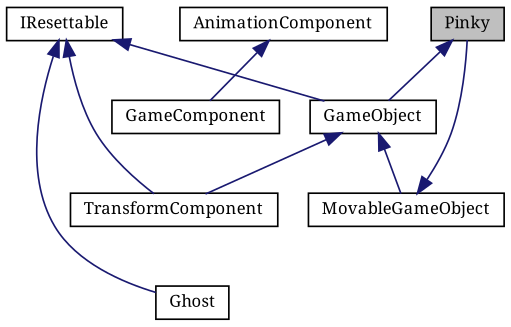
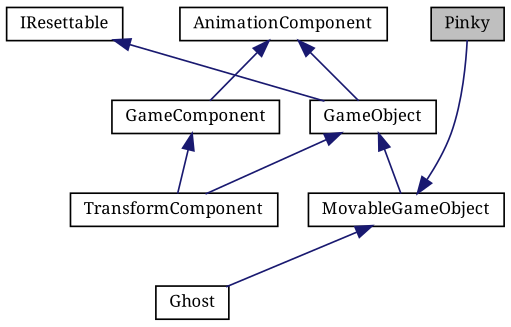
  digraph {
    fontname="Noto Serif"
    node [color=black fillcolor=white fontname="Noto Serif" fontsize=10 shape=record style=filled]
    edge [color=midnightblue dir=back fontname="Noto Serif" fontsize=10 labelfontname=Helvetica labelfontsize=10 style=solid]
    n1 [fillcolor=grey75 fontcolor=black height=0.2 label=Pinky width=0.4]
    n2 [height=0.2 label=Ghost width=0.4]
    n3 [height=0.2 label=MovableGameObject width=0.4]
    n4 [height=0.2 label=GameObject width=0.4]
    n5 [height=0.2 label=TransformComponent width=0.4]
    n6 [height=0.2 label=GameComponent width=0.4]
    n7 [height=0.2 label=AnimationComponent width=0.4]
    n8 [height=0.2 label=IResettable width=0.4]
    n3 -> n1
-   n8 -> n2
+   n3 -> n2
    n4 -> n3
    n4 -> n5
-   n8 -> n5
-   n1 -> n4
+   n6 -> n5
+   n7 -> n4
    n7 -> n6
    n8 -> n4
  }
